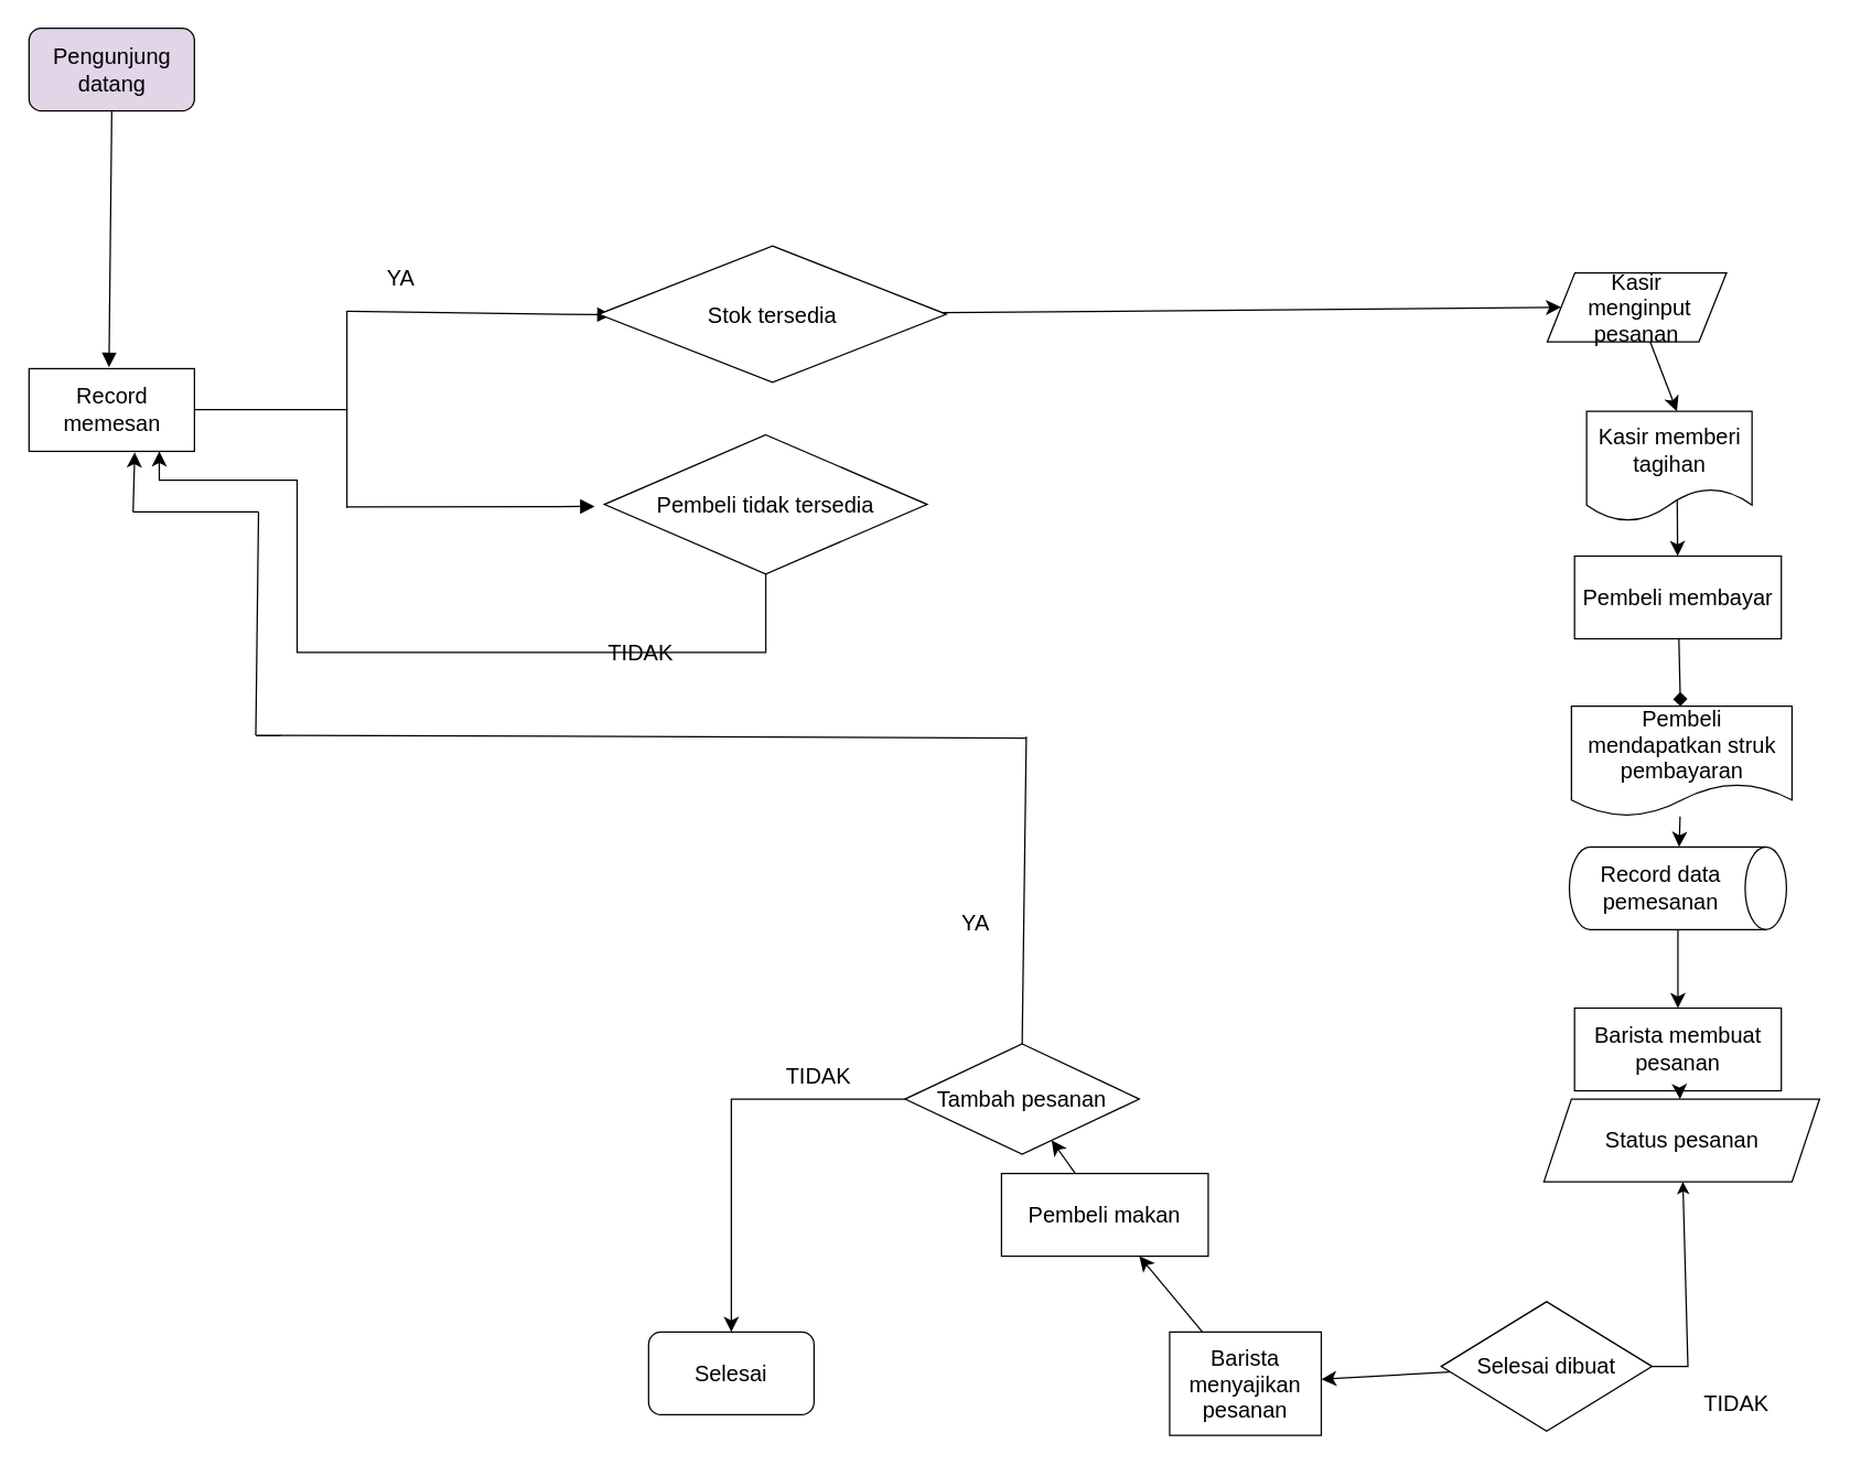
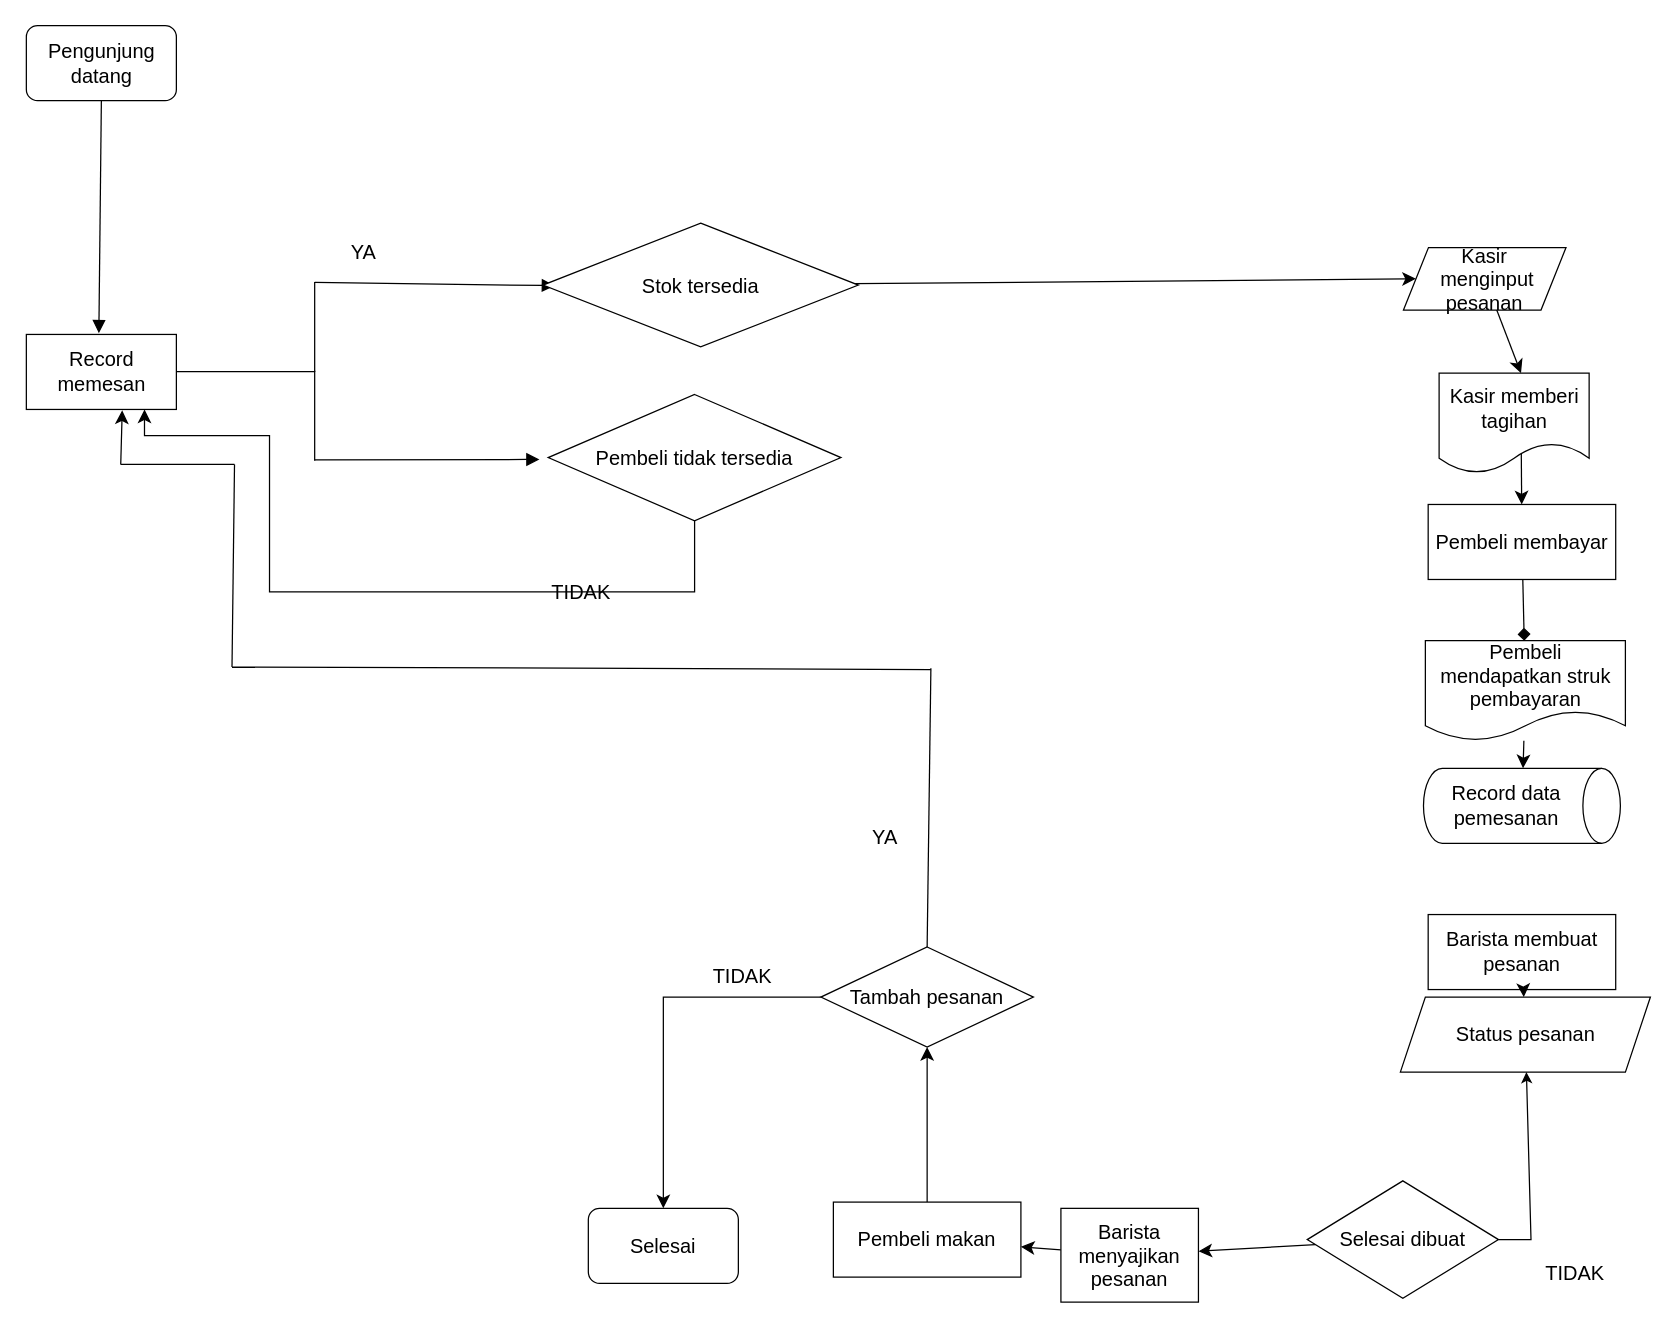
  <mxCell id="0" />
  <mxCell id="1" parent="0" />
- <mxCell id="2" value="Pengunjung&lt;br&gt;datang" style="rounded=1;whiteSpace=wrap;html=1;fontSize=16;fillColor=#e1d5e7;" parent="1" vertex="1"><mxGeometry x="20.5" y="20" width="120" height="60" as="geometry" /></mxCell>
+ <mxCell id="2" value="Pengunjung&lt;br&gt;datang" style="rounded=1;whiteSpace=wrap;html=1;fontSize=16;" parent="1" vertex="1"><mxGeometry x="20.5" y="20" width="120" height="60" as="geometry" /></mxCell>
  <mxCell id="3" value="Record&lt;br&gt;memesan" style="rounded=0;whiteSpace=wrap;html=1;fontSize=16;" parent="1" vertex="1"><mxGeometry x="20.5" y="267" width="120" height="60" as="geometry" /></mxCell>
  <mxCell id="4" value="" style="html=1;verticalAlign=bottom;labelBackgroundColor=none;endArrow=block;endFill=1;rounded=0;fontSize=12;startSize=8;endSize=8;curved=1;exitX=0.5;exitY=1;exitDx=0;exitDy=0;" parent="1" source="2" edge="1"><mxGeometry width="160" relative="1" as="geometry"><mxPoint x="78.5" y="295" as="sourcePoint" /><mxPoint x="78.5" y="266" as="targetPoint" /></mxGeometry></mxCell>
  <mxCell id="5" style="edgeStyle=none;curved=1;rounded=0;orthogonalLoop=1;jettySize=auto;html=1;entryX=0;entryY=0.5;entryDx=0;entryDy=0;fontSize=12;startSize=8;endSize=8;" parent="1" source="23" target="7" edge="1"><mxGeometry relative="1" as="geometry" /></mxCell>
  <mxCell id="6" style="edgeStyle=none;curved=1;rounded=0;orthogonalLoop=1;jettySize=auto;html=1;fontSize=12;startSize=8;endSize=8;" parent="1" source="7" edge="1"><mxGeometry relative="1" as="geometry"><mxPoint x="1216" y="298" as="targetPoint" /></mxGeometry></mxCell>
  <mxCell id="7" value="Kasir&lt;br&gt;&amp;nbsp;menginput pesanan" style="shape=parallelogram;perimeter=parallelogramPerimeter;whiteSpace=wrap;html=1;fixedSize=1;fontSize=16;" parent="1" vertex="1"><mxGeometry x="1122" y="197.5" width="130" height="50" as="geometry" /></mxCell>
  <mxCell id="8" value="Barista membuat pesanan" style="rounded=0;whiteSpace=wrap;html=1;fontSize=16;" parent="1" vertex="1"><mxGeometry x="1141.75" y="731" width="150" height="60" as="geometry" /></mxCell>
  <mxCell id="9" value="Status pesanan" style="shape=parallelogram;perimeter=parallelogramPerimeter;whiteSpace=wrap;html=1;fixedSize=1;fontSize=16;" parent="1" vertex="1"><mxGeometry x="1119.5" y="797" width="200" height="60" as="geometry" /></mxCell>
  <mxCell id="10" style="edgeStyle=none;curved=1;rounded=0;orthogonalLoop=1;jettySize=auto;html=1;fontSize=12;startSize=8;endSize=8;" parent="1" source="8" target="9" edge="1"><mxGeometry relative="1" as="geometry" /></mxCell>
  <mxCell id="11" style="edgeStyle=none;curved=1;rounded=0;orthogonalLoop=1;jettySize=auto;html=1;fontSize=12;startSize=8;endSize=8;" edge="1" parent="1" source="12" target="46"><mxGeometry relative="1" as="geometry" /></mxCell>
  <mxCell id="12" value="Selesai dibuat" style="rhombus;whiteSpace=wrap;html=1;fontSize=16;" parent="1" vertex="1"><mxGeometry x="1045" y="944" width="153" height="94" as="geometry" /></mxCell>
  <mxCell id="13" value="" style="edgeStyle=none;curved=1;rounded=0;orthogonalLoop=1;jettySize=auto;html=1;fontSize=12;startSize=8;endSize=8;" parent="1" source="14" target="16" edge="1"><mxGeometry relative="1" as="geometry" /></mxCell>
- <mxCell id="14" value="Pembeli makan" style="rounded=0;whiteSpace=wrap;html=1;fontSize=16;" parent="1" vertex="1"><mxGeometry x="726" y="851" width="150" height="60" as="geometry" /></mxCell>
+ <mxCell id="14" value="Pembeli makan" style="rounded=0;whiteSpace=wrap;html=1;fontSize=16;" parent="1" vertex="1"><mxGeometry x="666" y="961" width="150" height="60" as="geometry" /></mxCell>
  <mxCell id="15" style="edgeStyle=orthogonalEdgeStyle;rounded=0;orthogonalLoop=1;jettySize=auto;html=1;fontSize=12;startSize=8;endSize=8;" edge="1" parent="1" source="16" target="26"><mxGeometry relative="1" as="geometry"><mxPoint x="511.111" y="797" as="targetPoint" /></mxGeometry></mxCell>
  <mxCell id="16" value="Tambah pesanan" style="rhombus;whiteSpace=wrap;html=1;fontSize=16;rounded=0;" parent="1" vertex="1"><mxGeometry x="656" y="757" width="170" height="80" as="geometry" /></mxCell>
  <mxCell id="17" value="" style="group" parent="1" vertex="1" connectable="0"><mxGeometry x="141" y="178" width="545" height="238" as="geometry" /></mxCell>
  <mxCell id="18" value="" style="endArrow=none;html=1;rounded=0;fontSize=12;startSize=8;endSize=8;curved=1;" parent="17" edge="1"><mxGeometry width="50" height="50" relative="1" as="geometry"><mxPoint y="118.73" as="sourcePoint" /><mxPoint x="110.115" y="118.73" as="targetPoint" /></mxGeometry></mxCell>
  <mxCell id="19" value="" style="endArrow=none;html=1;rounded=0;fontSize=12;startSize=8;endSize=8;curved=1;" parent="17" edge="1"><mxGeometry width="50" height="50" relative="1" as="geometry"><mxPoint x="110.115" y="119" as="sourcePoint" /><mxPoint x="110.115" y="47" as="targetPoint" /></mxGeometry></mxCell>
  <mxCell id="20" value="" style="endArrow=none;html=1;rounded=0;fontSize=12;startSize=8;endSize=8;curved=1;" parent="17" edge="1"><mxGeometry width="50" height="50" relative="1" as="geometry"><mxPoint x="110.115" y="190" as="sourcePoint" /><mxPoint x="110.115" y="118" as="targetPoint" /></mxGeometry></mxCell>
  <mxCell id="21" value="" style="html=1;verticalAlign=bottom;labelBackgroundColor=none;endArrow=block;endFill=1;rounded=0;fontSize=12;startSize=8;endSize=8;curved=1;exitX=1.017;exitY=0.422;exitDx=0;exitDy=0;exitPerimeter=0;" parent="17" edge="1"><mxGeometry width="160" relative="1" as="geometry"><mxPoint x="110.115" y="189.32" as="sourcePoint" /><mxPoint x="289.923" y="189" as="targetPoint" /></mxGeometry></mxCell>
  <mxCell id="22" value="" style="html=1;verticalAlign=bottom;labelBackgroundColor=none;endArrow=block;endFill=1;rounded=0;fontSize=12;startSize=8;endSize=8;curved=1;exitX=1.017;exitY=0.422;exitDx=0;exitDy=0;exitPerimeter=0;entryX=0.038;entryY=0.505;entryDx=0;entryDy=0;entryPerimeter=0;" parent="17" target="23" edge="1"><mxGeometry width="160" relative="1" as="geometry"><mxPoint x="110.115" y="47.32" as="sourcePoint" /><mxPoint x="289.923" y="47" as="targetPoint" /></mxGeometry></mxCell>
  <mxCell id="23" value="Stok tersedia" style="rhombus;whiteSpace=wrap;html=1;fontSize=16;" parent="17" vertex="1"><mxGeometry x="292.711" width="252.289" height="99" as="geometry" /></mxCell>
  <mxCell id="24" value="Pembeli tidak tersedia" style="rhombus;whiteSpace=wrap;html=1;fontSize=16;" parent="17" vertex="1"><mxGeometry x="296.893" y="137" width="234.169" height="101" as="geometry" /></mxCell>
  <mxCell id="25" value="YA" style="text;html=1;align=center;verticalAlign=middle;resizable=0;points=[];autosize=1;strokeColor=none;fillColor=none;fontSize=16;" parent="17" vertex="1"><mxGeometry x="129.629" y="7" width="38" height="31" as="geometry" /></mxCell>
  <mxCell id="26" value="Selesai" style="rounded=1;whiteSpace=wrap;html=1;fontSize=16;" parent="1" vertex="1"><mxGeometry x="470" y="966" width="120" height="60" as="geometry" /></mxCell>
  <mxCell id="27" value="TIDAK" style="text;html=1;align=center;verticalAlign=middle;resizable=0;points=[];autosize=1;strokeColor=none;fillColor=none;fontSize=16;" parent="1" vertex="1"><mxGeometry x="560" y="764" width="65" height="31" as="geometry" /></mxCell>
  <mxCell id="28" value="" style="endArrow=none;html=1;rounded=0;fontSize=12;startSize=8;endSize=8;curved=1;exitX=0.5;exitY=0;exitDx=0;exitDy=0;" parent="1" source="16" edge="1"><mxGeometry width="50" height="50" relative="1" as="geometry"><mxPoint x="720" y="648" as="sourcePoint" /><mxPoint x="744" y="534" as="targetPoint" /></mxGeometry></mxCell>
  <mxCell id="29" value="" style="endArrow=none;html=1;rounded=0;fontSize=12;startSize=8;endSize=8;curved=1;" parent="1" edge="1"><mxGeometry width="50" height="50" relative="1" as="geometry"><mxPoint x="744" y="535" as="sourcePoint" /><mxPoint x="185" y="533" as="targetPoint" /></mxGeometry></mxCell>
  <mxCell id="30" value="" style="endArrow=none;html=1;rounded=0;fontSize=12;startSize=8;endSize=8;curved=1;exitX=0.5;exitY=0;exitDx=0;exitDy=0;" parent="1" edge="1"><mxGeometry width="50" height="50" relative="1" as="geometry"><mxPoint x="185" y="533" as="sourcePoint" /><mxPoint x="187" y="371" as="targetPoint" /></mxGeometry></mxCell>
  <mxCell id="31" value="" style="endArrow=none;html=1;rounded=0;fontSize=12;startSize=8;endSize=8;curved=1;" parent="1" edge="1"><mxGeometry width="50" height="50" relative="1" as="geometry"><mxPoint x="187" y="371" as="sourcePoint" /><mxPoint x="96" y="371" as="targetPoint" /></mxGeometry></mxCell>
  <mxCell id="32" value="" style="endArrow=classic;html=1;rounded=0;fontSize=12;startSize=8;endSize=8;curved=1;entryX=0.639;entryY=1.012;entryDx=0;entryDy=0;entryPerimeter=0;" parent="1" target="3" edge="1"><mxGeometry width="50" height="50" relative="1" as="geometry"><mxPoint x="96" y="371" as="sourcePoint" /><mxPoint x="177" y="339" as="targetPoint" /></mxGeometry></mxCell>
  <mxCell id="33" value="YA" style="text;html=1;align=center;verticalAlign=middle;resizable=0;points=[];autosize=1;strokeColor=none;fillColor=none;fontSize=16;" parent="1" vertex="1"><mxGeometry x="688" y="653" width="38" height="31" as="geometry" /></mxCell>
  <mxCell id="34" value="TIDAK" style="text;html=1;align=center;verticalAlign=middle;resizable=0;points=[];autosize=1;strokeColor=none;fillColor=none;fontSize=16;" parent="1" vertex="1"><mxGeometry x="431" y="457" width="65" height="31" as="geometry" /></mxCell>
- <mxCell id="35" style="edgeStyle=none;curved=1;rounded=0;orthogonalLoop=1;jettySize=auto;html=1;fontSize=12;startSize=8;endSize=8;" parent="1" source="36" target="8" edge="1"><mxGeometry relative="1" as="geometry" /></mxCell>
  <mxCell id="36" value="Record data pemesanan" style="shape=cylinder3;whiteSpace=wrap;html=1;boundedLbl=1;backgroundOutline=1;size=15;fontSize=16;direction=south;" parent="1" vertex="1"><mxGeometry x="1138" y="614" width="157.5" height="60" as="geometry" /></mxCell>
  <mxCell id="37" style="edgeStyle=none;curved=1;rounded=0;orthogonalLoop=1;jettySize=auto;html=1;fontSize=12;startSize=8;endSize=8;" parent="1" target="39" edge="1"><mxGeometry relative="1" as="geometry"><mxPoint x="1216.214" y="358" as="sourcePoint" /></mxGeometry></mxCell>
  <mxCell id="38" style="edgeStyle=none;curved=1;rounded=0;orthogonalLoop=1;jettySize=auto;html=1;fontSize=12;startSize=8;endSize=8;endArrow=diamond;" parent="1" source="39" target="41" edge="1"><mxGeometry relative="1" as="geometry" /></mxCell>
  <mxCell id="39" value="Pembeli membayar" style="rounded=0;whiteSpace=wrap;html=1;fontSize=16;" parent="1" vertex="1"><mxGeometry x="1141.75" y="403" width="150" height="60" as="geometry" /></mxCell>
  <mxCell id="40" style="edgeStyle=none;curved=1;rounded=0;orthogonalLoop=1;jettySize=auto;html=1;fontSize=12;startSize=8;endSize=8;" parent="1" source="41" target="36" edge="1"><mxGeometry relative="1" as="geometry" /></mxCell>
  <mxCell id="41" value="Pembeli mendapatkan struk pembayaran" style="shape=document;whiteSpace=wrap;html=1;boundedLbl=1;fontSize=16;" parent="1" vertex="1"><mxGeometry x="1139.5" y="512" width="160" height="80" as="geometry" /></mxCell>
  <mxCell id="42" value="Kasir memberi tagihan" style="shape=document;whiteSpace=wrap;html=1;boundedLbl=1;fontSize=16;" parent="1" vertex="1"><mxGeometry x="1150.5" y="298" width="120" height="80" as="geometry" /></mxCell>
  <mxCell id="43" value="TIDAK" style="text;html=1;align=center;verticalAlign=middle;resizable=0;points=[];autosize=1;strokeColor=none;fillColor=none;fontSize=16;" parent="1" vertex="1"><mxGeometry x="1226.75" y="1002" width="65" height="31" as="geometry" /></mxCell>
  <mxCell id="44" value="" style="endArrow=classic;html=1;rounded=0;fontSize=12;curved=0;exitX=1;exitY=0.5;exitDx=0;exitDy=0;" parent="1" source="12" target="9" edge="1"><mxGeometry width="50" height="50" relative="1" as="geometry"><mxPoint x="1032" y="920" as="sourcePoint" /><mxPoint x="1082" y="870" as="targetPoint" /><Array as="points"><mxPoint x="1224" y="991" /></Array></mxGeometry></mxCell>
  <mxCell id="45" style="edgeStyle=none;curved=1;rounded=0;orthogonalLoop=1;jettySize=auto;html=1;fontSize=12;startSize=8;endSize=8;" edge="1" parent="1" source="46" target="14"><mxGeometry relative="1" as="geometry" /></mxCell>
  <mxCell id="46" value="Barista menyajikan pesanan" style="rounded=0;whiteSpace=wrap;html=1;fontSize=16;" parent="1" vertex="1"><mxGeometry x="848" y="966" width="110" height="75" as="geometry" /></mxCell>
  <mxCell id="47" style="edgeStyle=orthogonalEdgeStyle;rounded=0;orthogonalLoop=1;jettySize=auto;html=1;fontSize=12;startSize=8;endSize=8;" edge="1" parent="1" source="24" target="3"><mxGeometry relative="1" as="geometry"><Array as="points"><mxPoint x="555" y="473" /><mxPoint x="215" y="473" /><mxPoint x="215" y="348" /><mxPoint x="115" y="348" /></Array></mxGeometry></mxCell>
